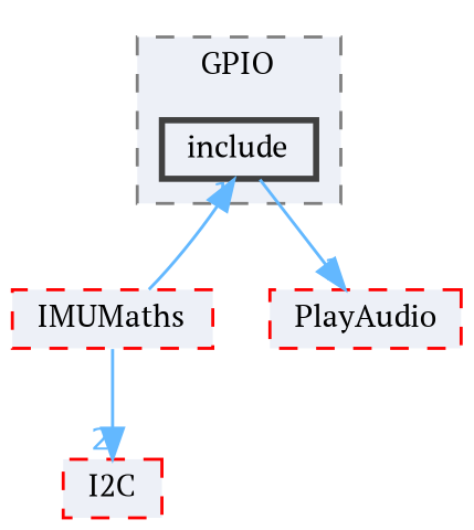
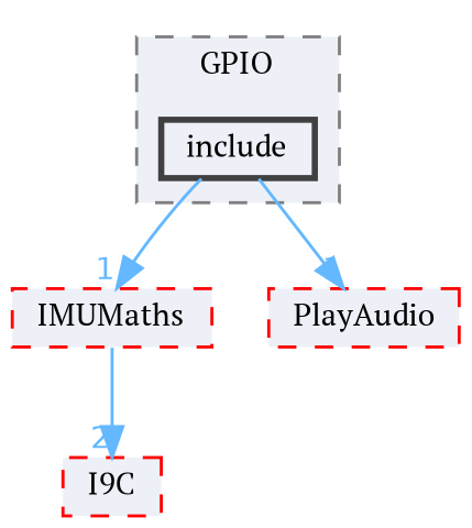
  digraph {
    compound=true
    fontname="PT Serif"
    node [color=red fillcolor="#edf0f7" fontname="PT Serif" fontsize=10 shape=box style="filled,dashed"]
    edge [color=steelblue1 fontcolor=steelblue1 fontname="PT Serif" fontsize=10 headlabel=1 labeldistance=1.5 labelfontname=Helvetica labelfontsize=10]
    n1 [color=grey25 height=0.2 label=include style="filled,bold" width=0.4]
    n2 [height=0.2 label=IMUMaths width=0.4]
    n3 [height=0.2 label=PlayAudio width=0.4]
-   n4 [height=0.2 label=I2C width=0.4]
+   n4 [height=0.2 label=I9C width=0.4]
    subgraph cluster_1 {
      bgcolor="#edf0f7"
      fontsize=10
      label=GPIO
      pencolor=grey50
      style="filled,dashed"
      n1
    }
-   n2 -> n1
+   n1 -> n2
    n1 -> n3
    n2 -> n4 [headlabel=2]
  }
